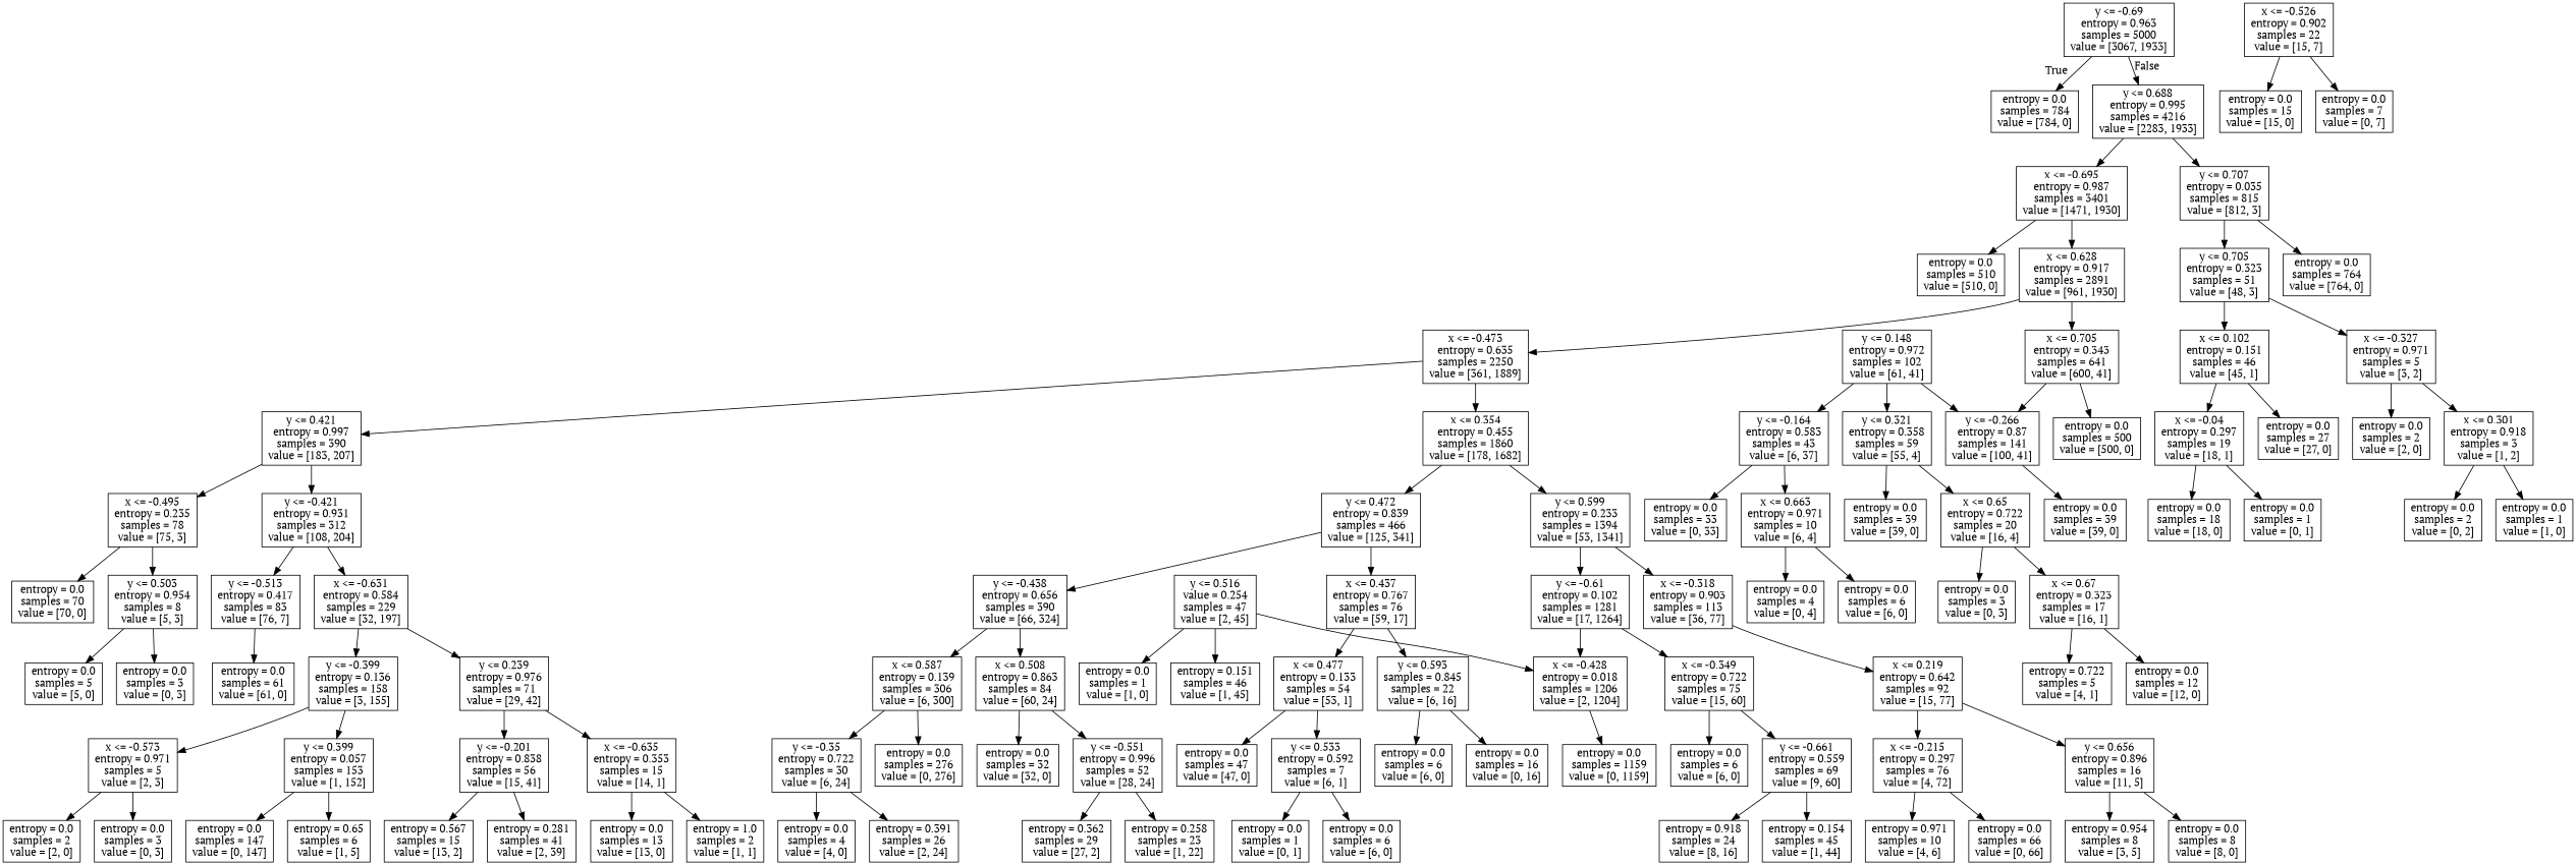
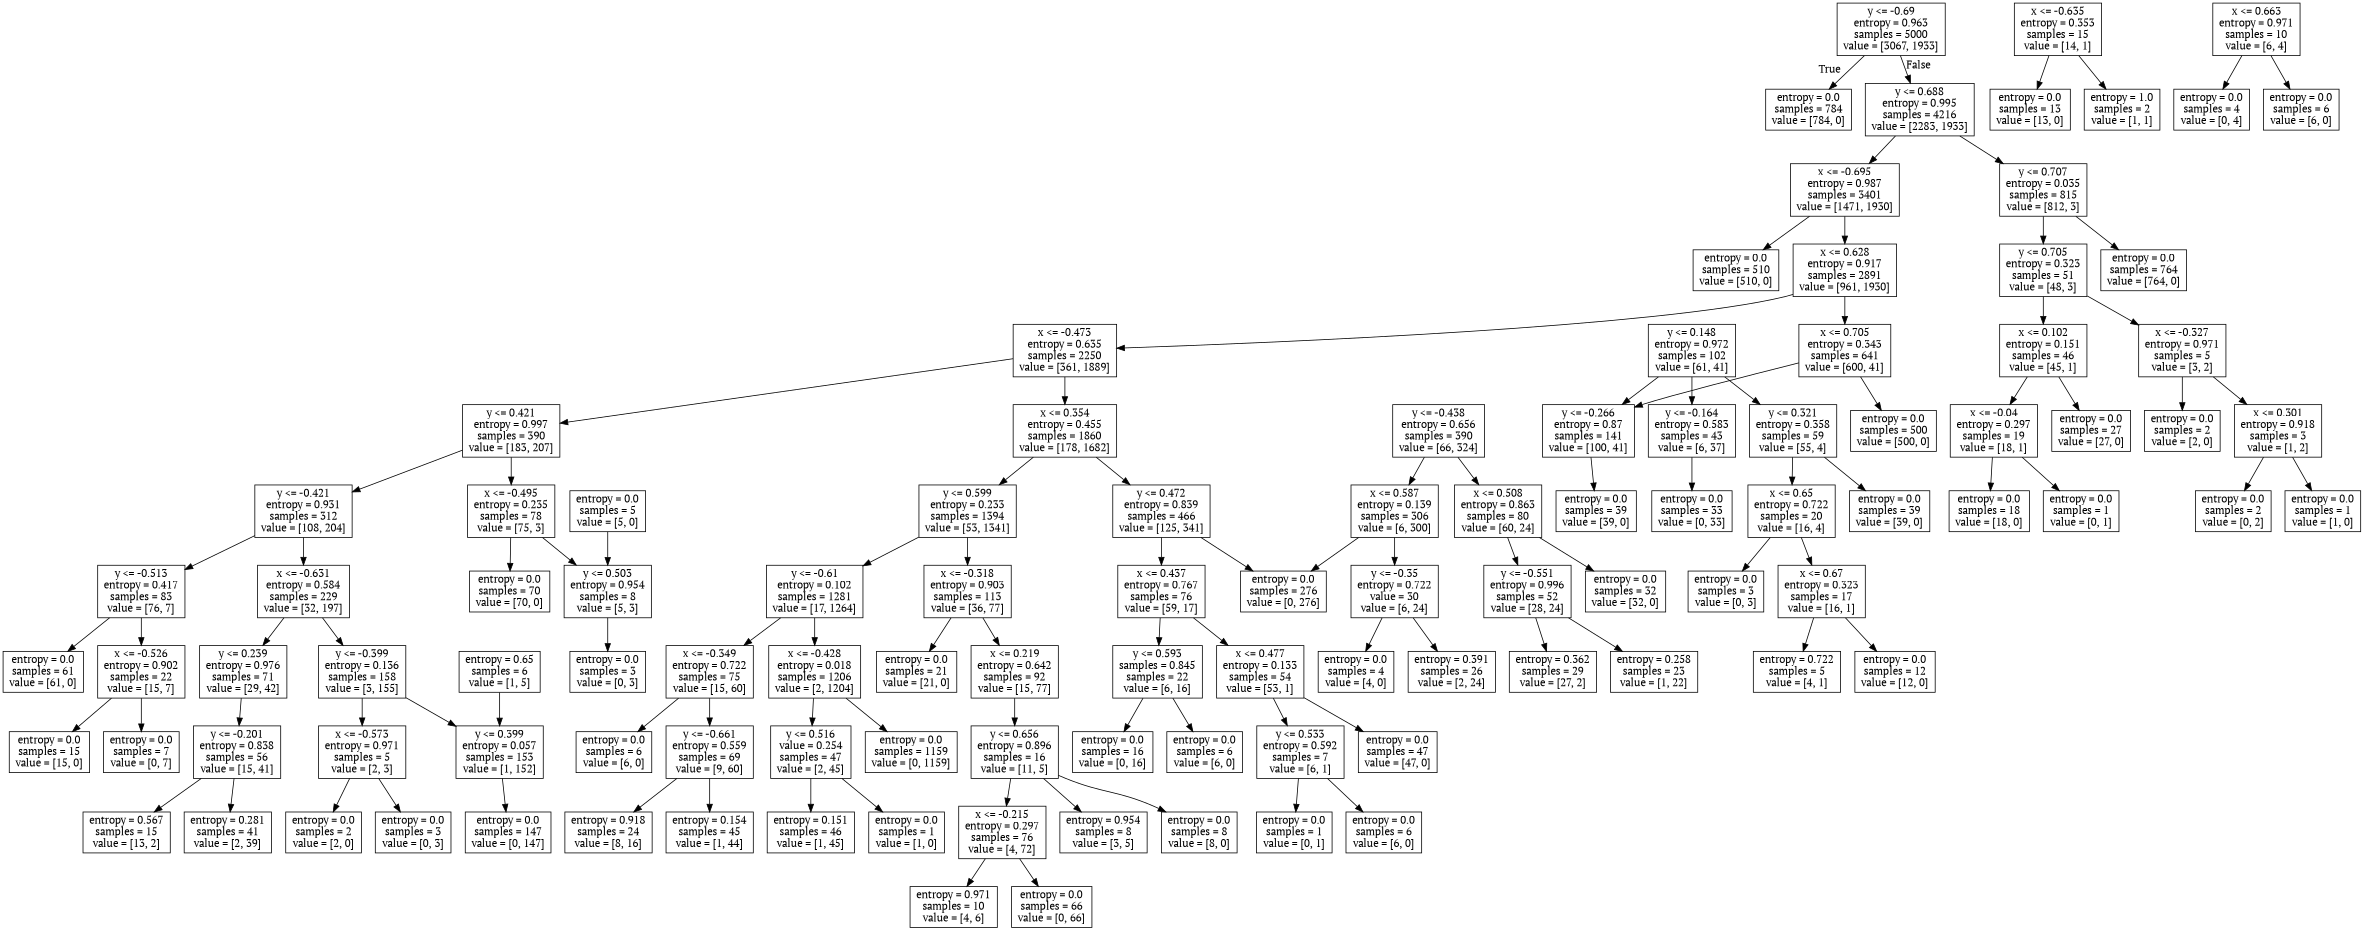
  digraph {
    fontname="PT Serif"
    node [fontname="PT Serif" shape=box]
    edge [fontname="PT Serif"]
    n1 [label="y <= -0.69\nentropy = 0.963\nsamples = 5000\nvalue = [3067, 1933]"]
    n2 [label="entropy = 0.0\nsamples = 784\nvalue = [784, 0]"]
    n3 [label="y <= 0.688\nentropy = 0.995\nsamples = 4216\nvalue = [2283, 1933]"]
    n4 [label="x <= -0.695\nentropy = 0.987\nsamples = 3401\nvalue = [1471, 1930]"]
    n5 [label="y <= 0.707\nentropy = 0.035\nsamples = 815\nvalue = [812, 3]"]
    n6 [label="entropy = 0.0\nsamples = 510\nvalue = [510, 0]"]
    n7 [label="x <= 0.628\nentropy = 0.917\nsamples = 2891\nvalue = [961, 1930]"]
    n8 [label="y <= 0.705\nentropy = 0.323\nsamples = 51\nvalue = [48, 3]"]
    n9 [label="entropy = 0.0\nsamples = 764\nvalue = [764, 0]"]
    n10 [label="x <= -0.473\nentropy = 0.635\nsamples = 2250\nvalue = [361, 1889]"]
    n11 [label="x <= 0.705\nentropy = 0.343\nsamples = 641\nvalue = [600, 41]"]
    n12 [label="y <= 0.421\nentropy = 0.997\nsamples = 390\nvalue = [183, 207]"]
    n13 [label="x <= 0.354\nentropy = 0.455\nsamples = 1860\nvalue = [178, 1682]"]
    n14 [label="y <= -0.266\nentropy = 0.87\nsamples = 141\nvalue = [100, 41]"]
    n15 [label="entropy = 0.0\nsamples = 500\nvalue = [500, 0]"]
    n16 [label="y <= -0.421\nentropy = 0.931\nsamples = 312\nvalue = [108, 204]"]
    n17 [label="x <= -0.495\nentropy = 0.235\nsamples = 78\nvalue = [75, 3]"]
    n18 [label="y <= 0.599\nentropy = 0.233\nsamples = 1394\nvalue = [53, 1341]"]
    n19 [label="y <= 0.472\nentropy = 0.839\nsamples = 466\nvalue = [125, 341]"]
    n20 [label="y <= -0.513\nentropy = 0.417\nsamples = 83\nvalue = [76, 7]"]
    n21 [label="x <= -0.631\nentropy = 0.584\nsamples = 229\nvalue = [32, 197]"]
    n22 [label="entropy = 0.0\nsamples = 70\nvalue = [70, 0]"]
    n23 [label="y <= 0.503\nentropy = 0.954\nsamples = 8\nvalue = [5, 3]"]
    n24 [label="entropy = 0.0\nsamples = 61\nvalue = [61, 0]"]
    n25 [label="x <= -0.526\nentropy = 0.902\nsamples = 22\nvalue = [15, 7]"]
    n26 [label="y <= 0.239\nentropy = 0.976\nsamples = 71\nvalue = [29, 42]"]
    n27 [label="y <= -0.399\nentropy = 0.136\nsamples = 158\nvalue = [3, 155]"]
    n28 [label="entropy = 0.0\nsamples = 15\nvalue = [15, 0]"]
    n29 [label="entropy = 0.0\nsamples = 7\nvalue = [0, 7]"]
    n30 [label="y <= -0.201\nentropy = 0.838\nsamples = 56\nvalue = [15, 41]"]
    n31 [label="x <= -0.635\nentropy = 0.353\nsamples = 15\nvalue = [14, 1]"]
    n32 [label="x <= -0.573\nentropy = 0.971\nsamples = 5\nvalue = [2, 3]"]
    n33 [label="y <= 0.399\nentropy = 0.057\nsamples = 153\nvalue = [1, 152]"]
    n34 [label="entropy = 0.567\nsamples = 15\nvalue = [13, 2]"]
    n35 [label="entropy = 0.281\nsamples = 41\nvalue = [2, 39]"]
    n36 [label="entropy = 0.0\nsamples = 13\nvalue = [13, 0]"]
    n37 [label="entropy = 1.0\nsamples = 2\nvalue = [1, 1]"]
    n38 [label="entropy = 0.0\nsamples = 2\nvalue = [2, 0]"]
    n39 [label="entropy = 0.0\nsamples = 3\nvalue = [0, 3]"]
    n40 [label="entropy = 0.0\nsamples = 147\nvalue = [0, 147]"]
    n41 [label="entropy = 0.65\nsamples = 6\nvalue = [1, 5]"]
    n42 [label="entropy = 0.0\nsamples = 3\nvalue = [0, 3]"]
    n43 [label="entropy = 0.0\nsamples = 5\nvalue = [5, 0]"]
    n44 [label="y <= -0.61\nentropy = 0.102\nsamples = 1281\nvalue = [17, 1264]"]
    n45 [label="x <= -0.318\nentropy = 0.903\nsamples = 113\nvalue = [36, 77]"]
    n46 [label="y <= -0.438\nentropy = 0.656\nsamples = 390\nvalue = [66, 324]"]
    n47 [label="x <= 0.437\nentropy = 0.767\nsamples = 76\nvalue = [59, 17]"]
    n48 [label="x <= -0.349\nentropy = 0.722\nsamples = 75\nvalue = [15, 60]"]
    n49 [label="x <= -0.428\nentropy = 0.018\nsamples = 1206\nvalue = [2, 1204]"]
+   n50 [label="entropy = 0.0\nsamples = 21\nvalue = [21, 0]"]
    n51 [label="x <= 0.219\nentropy = 0.642\nsamples = 92\nvalue = [15, 77]"]
    n52 [label="entropy = 0.0\nsamples = 6\nvalue = [6, 0]"]
    n53 [label="y <= -0.661\nentropy = 0.559\nsamples = 69\nvalue = [9, 60]"]
    n54 [label="y <= 0.516\nvalue = 0.254\nsamples = 47\nvalue = [2, 45]"]
    n55 [label="entropy = 0.0\nsamples = 1159\nvalue = [0, 1159]"]
    n56 [label="entropy = 0.918\nsamples = 24\nvalue = [8, 16]"]
    n57 [label="entropy = 0.154\nsamples = 45\nvalue = [1, 44]"]
    n58 [label="entropy = 0.151\nsamples = 46\nvalue = [1, 45]"]
    n59 [label="entropy = 0.0\nsamples = 1\nvalue = [1, 0]"]
    n60 [label="x <= -0.215\nentropy = 0.297\nsamples = 76\nvalue = [4, 72]"]
    n61 [label="y <= 0.656\nentropy = 0.896\nsamples = 16\nvalue = [11, 5]"]
    n62 [label="entropy = 0.971\nsamples = 10\nvalue = [4, 6]"]
    n63 [label="entropy = 0.0\nsamples = 66\nvalue = [0, 66]"]
    n64 [label="entropy = 0.954\nsamples = 8\nvalue = [3, 5]"]
    n65 [label="entropy = 0.0\nsamples = 8\nvalue = [8, 0]"]
-   n66 [label="x <= 0.508\nentropy = 0.863\nsamples = 84\nvalue = [60, 24]"]
+   n66 [label="x <= 0.508\nentropy = 0.863\nsamples = 80\nvalue = [60, 24]"]
    n67 [label="x <= 0.587\nentropy = 0.139\nsamples = 306\nvalue = [6, 300]"]
    n68 [label="y <= 0.593\nsamples = 0.845\nsamples = 22\nvalue = [6, 16]"]
    n69 [label="x <= 0.477\nentropy = 0.133\nsamples = 54\nvalue = [53, 1]"]
    n70 [label="y <= -0.551\nentropy = 0.996\nsamples = 52\nvalue = [28, 24]"]
    n71 [label="entropy = 0.0\nsamples = 32\nvalue = [32, 0]"]
    n72 [label="entropy = 0.0\nsamples = 276\nvalue = [0, 276]"]
-   n73 [label="y <= -0.35\nentropy = 0.722\nsamples = 30\nvalue = [6, 24]"]
+   n73 [label="y <= -0.35\nentropy = 0.722\nvalue = 30\nvalue = [6, 24]"]
    n74 [label="entropy = 0.362\nsamples = 29\nvalue = [27, 2]"]
    n75 [label="entropy = 0.258\nsamples = 23\nvalue = [1, 22]"]
    n76 [label="entropy = 0.0\nsamples = 4\nvalue = [4, 0]"]
    n77 [label="entropy = 0.391\nsamples = 26\nvalue = [2, 24]"]
    n78 [label="entropy = 0.0\nsamples = 16\nvalue = [0, 16]"]
    n79 [label="entropy = 0.0\nsamples = 6\nvalue = [6, 0]"]
    n80 [label="y <= 0.533\nentropy = 0.592\nsamples = 7\nvalue = [6, 1]"]
    n81 [label="entropy = 0.0\nsamples = 47\nvalue = [47, 0]"]
    n82 [label="entropy = 0.0\nsamples = 1\nvalue = [0, 1]"]
    n83 [label="entropy = 0.0\nsamples = 6\nvalue = [6, 0]"]
    n84 [label="entropy = 0.0\nsamples = 39\nvalue = [39, 0]"]
    n85 [label="y <= 0.148\nentropy = 0.972\nsamples = 102\nvalue = [61, 41]"]
    n86 [label="y <= -0.164\nentropy = 0.583\nsamples = 43\nvalue = [6, 37]"]
    n87 [label="y <= 0.321\nentropy = 0.358\nsamples = 59\nvalue = [55, 4]"]
    n88 [label="x <= 0.663\nentropy = 0.971\nsamples = 10\nvalue = [6, 4]"]
    n89 [label="entropy = 0.0\nsamples = 33\nvalue = [0, 33]"]
    n90 [label="x <= 0.65\nentropy = 0.722\nsamples = 20\nvalue = [16, 4]"]
    n91 [label="entropy = 0.0\nsamples = 39\nvalue = [39, 0]"]
    n92 [label="entropy = 0.0\nsamples = 4\nvalue = [0, 4]"]
    n93 [label="entropy = 0.0\nsamples = 6\nvalue = [6, 0]"]
    n94 [label="entropy = 0.0\nsamples = 3\nvalue = [0, 3]"]
    n95 [label="x <= 0.67\nentropy = 0.323\nsamples = 17\nvalue = [16, 1]"]
    n96 [label="entropy = 0.722\nsamples = 5\nvalue = [4, 1]"]
    n97 [label="entropy = 0.0\nsamples = 12\nvalue = [12, 0]"]
    n98 [label="x <= 0.102\nentropy = 0.151\nsamples = 46\nvalue = [45, 1]"]
    n99 [label="x <= -0.327\nentropy = 0.971\nsamples = 5\nvalue = [3, 2]"]
    n100 [label="x <= -0.04\nentropy = 0.297\nsamples = 19\nvalue = [18, 1]"]
    n101 [label="entropy = 0.0\nsamples = 27\nvalue = [27, 0]"]
    n102 [label="entropy = 0.0\nsamples = 2\nvalue = [2, 0]"]
    n103 [label="x <= 0.301\nentropy = 0.918\nsamples = 3\nvalue = [1, 2]"]
    n104 [label="entropy = 0.0\nsamples = 18\nvalue = [18, 0]"]
    n105 [label="entropy = 0.0\nsamples = 1\nvalue = [0, 1]"]
    n106 [label="entropy = 0.0\nsamples = 2\nvalue = [0, 2]"]
    n107 [label="entropy = 0.0\nsamples = 1\nvalue = [1, 0]"]
    n1 -> n2 [headlabel=True labelangle=45 labeldistance=2.5]
    n1 -> n3 [headlabel=False labelangle=-45 labeldistance=2.5]
    n3 -> n4
    n3 -> n5
    n4 -> n6
    n4 -> n7
    n5 -> n8
    n5 -> n9
    n7 -> n10
    n7 -> n11
    n8 -> n98
    n8 -> n99
    n10 -> n12
    n10 -> n13
    n11 -> n14
    n11 -> n15
    n12 -> n16
    n12 -> n17
    n13 -> n18
    n13 -> n19
    n14 -> n84
    n16 -> n20
    n16 -> n21
    n17 -> n22
    n17 -> n23
    n18 -> n44
    n18 -> n45
-   n19 -> n46
+   n19 -> n72
    n19 -> n47
    n20 -> n24
+   n20 -> n25
    n21 -> n26
    n21 -> n27
    n23 -> n42
-   n23 -> n43
+   n43 -> n23
    n25 -> n28
    n25 -> n29
    n26 -> n30
-   n26 -> n31
    n27 -> n32
    n27 -> n33
    n30 -> n34
    n30 -> n35
    n31 -> n36
    n31 -> n37
    n32 -> n38
    n32 -> n39
    n33 -> n40
-   n33 -> n41
+   n41 -> n33
    n44 -> n48
    n44 -> n49
+   n45 -> n50
    n45 -> n51
    n46 -> n66
    n46 -> n67
    n47 -> n68
    n47 -> n69
    n48 -> n52
    n48 -> n53
-   n54 -> n49
+   n49 -> n54
    n49 -> n55
-   n51 -> n60
+   n61 -> n60
    n51 -> n61
    n53 -> n56
    n53 -> n57
    n54 -> n58
    n54 -> n59
    n60 -> n62
    n60 -> n63
    n61 -> n64
    n61 -> n65
    n66 -> n70
    n66 -> n71
    n67 -> n72
    n67 -> n73
    n68 -> n78
    n68 -> n79
    n69 -> n80
    n69 -> n81
    n70 -> n74
    n70 -> n75
    n73 -> n76
    n73 -> n77
    n80 -> n82
    n80 -> n83
    n85 -> n14
    n85 -> n86
    n85 -> n87
-   n86 -> n88
    n86 -> n89
    n87 -> n90
    n87 -> n91
    n88 -> n92
    n88 -> n93
    n90 -> n94
    n90 -> n95
    n95 -> n96
    n95 -> n97
    n98 -> n100
    n98 -> n101
    n99 -> n102
    n99 -> n103
    n100 -> n104
    n100 -> n105
    n103 -> n106
    n103 -> n107
  }
